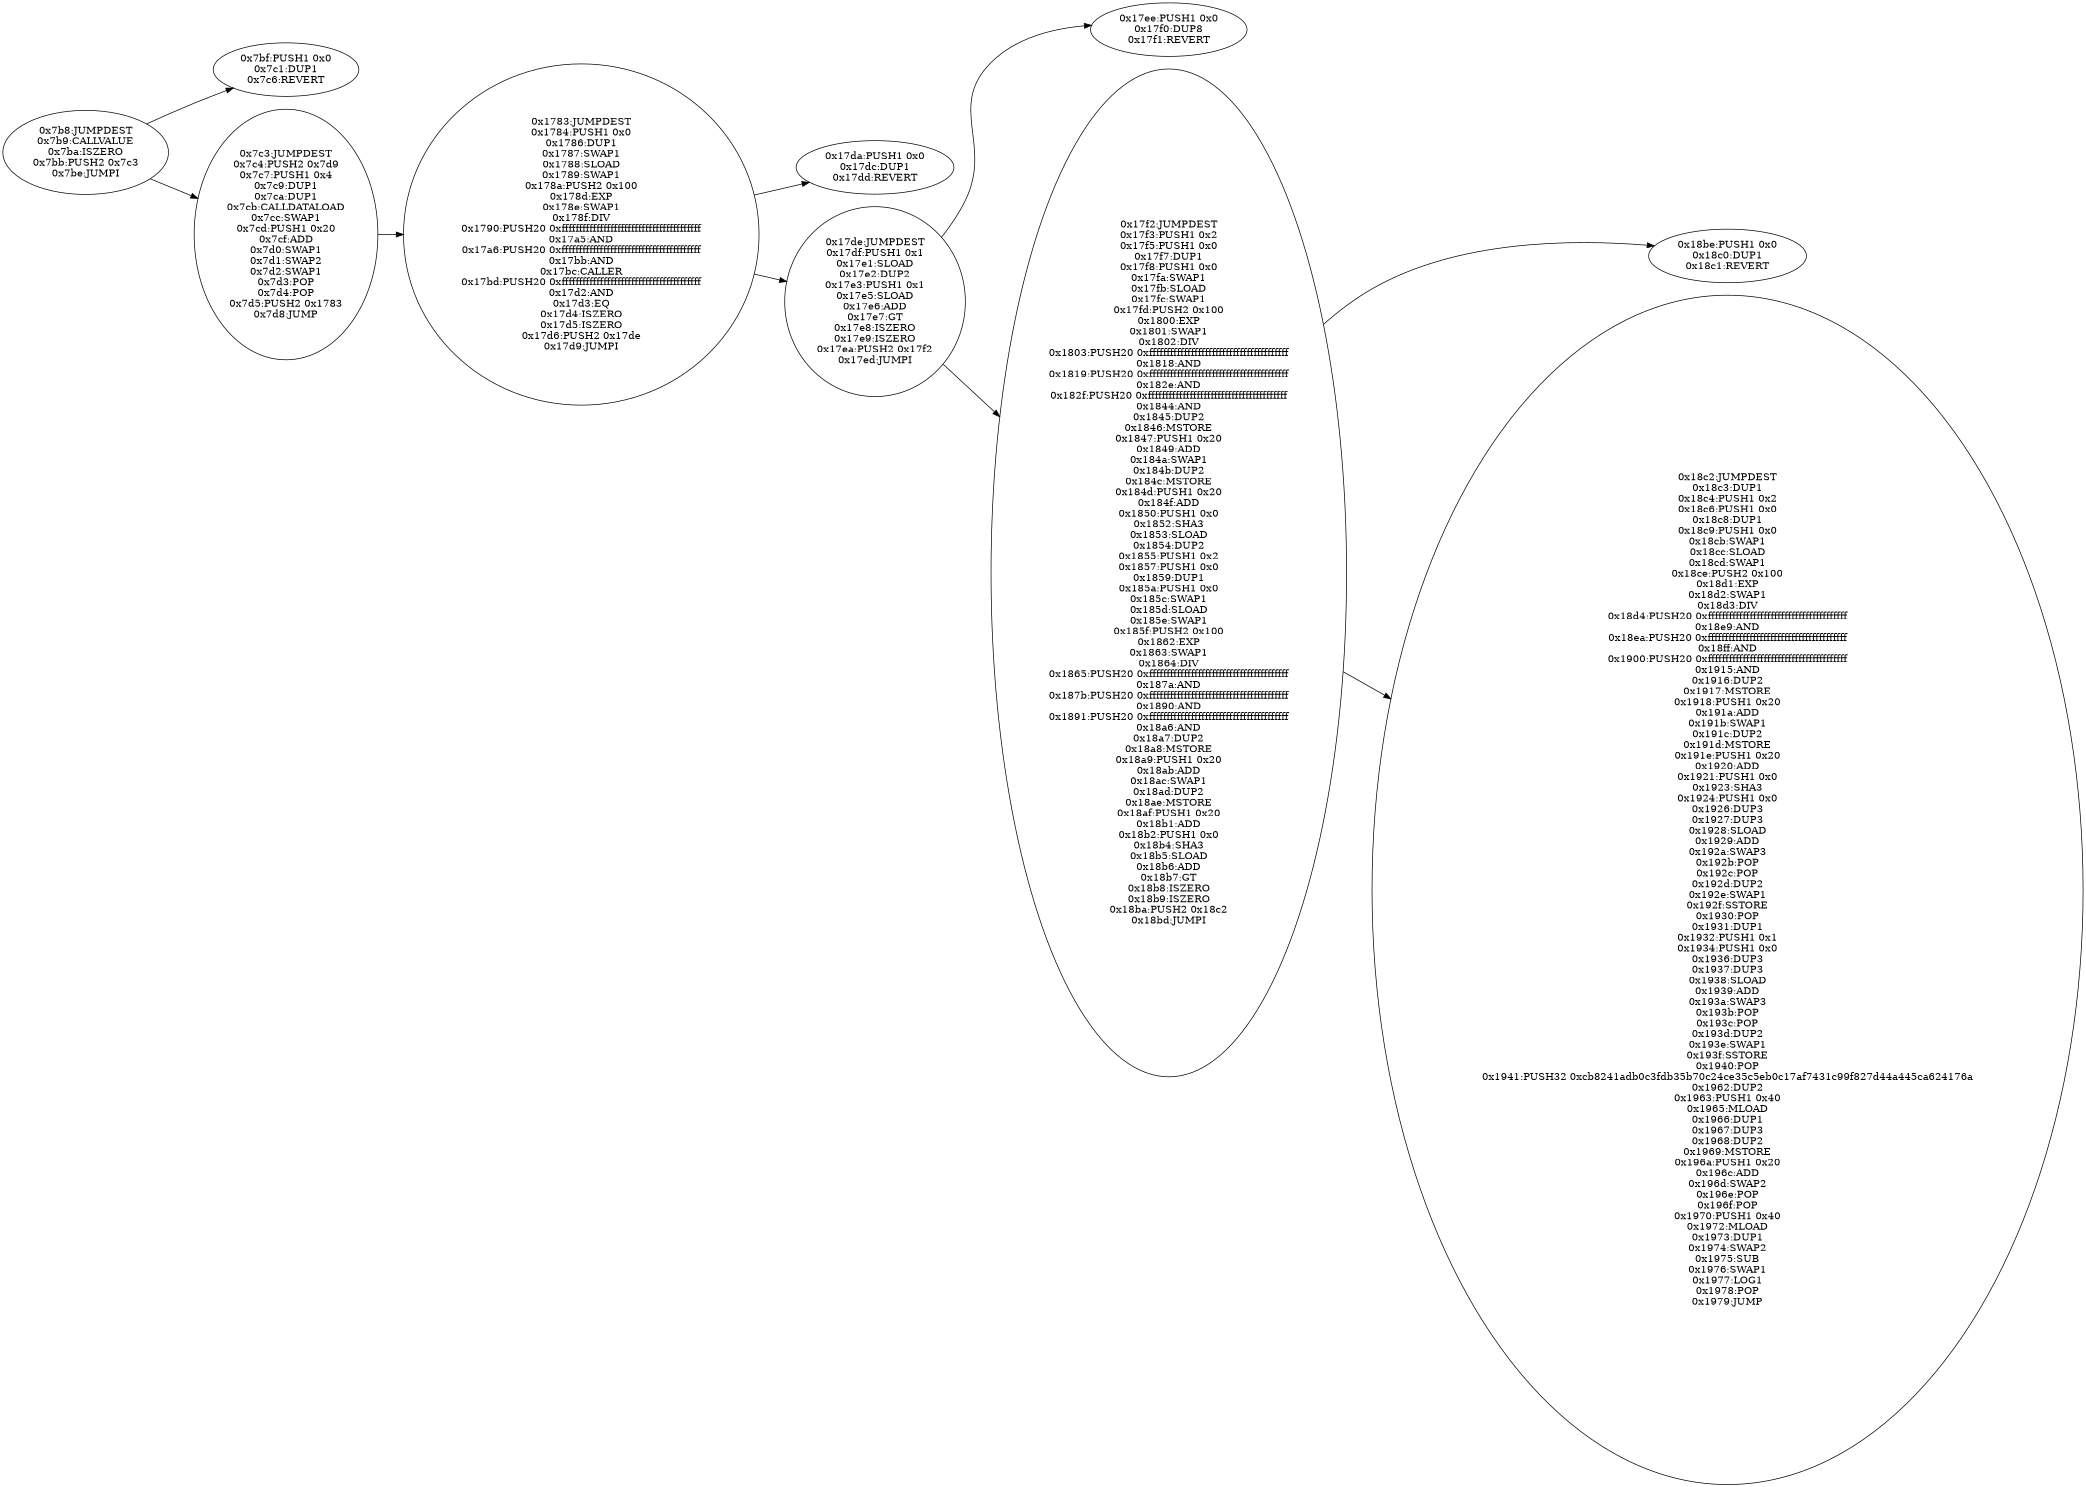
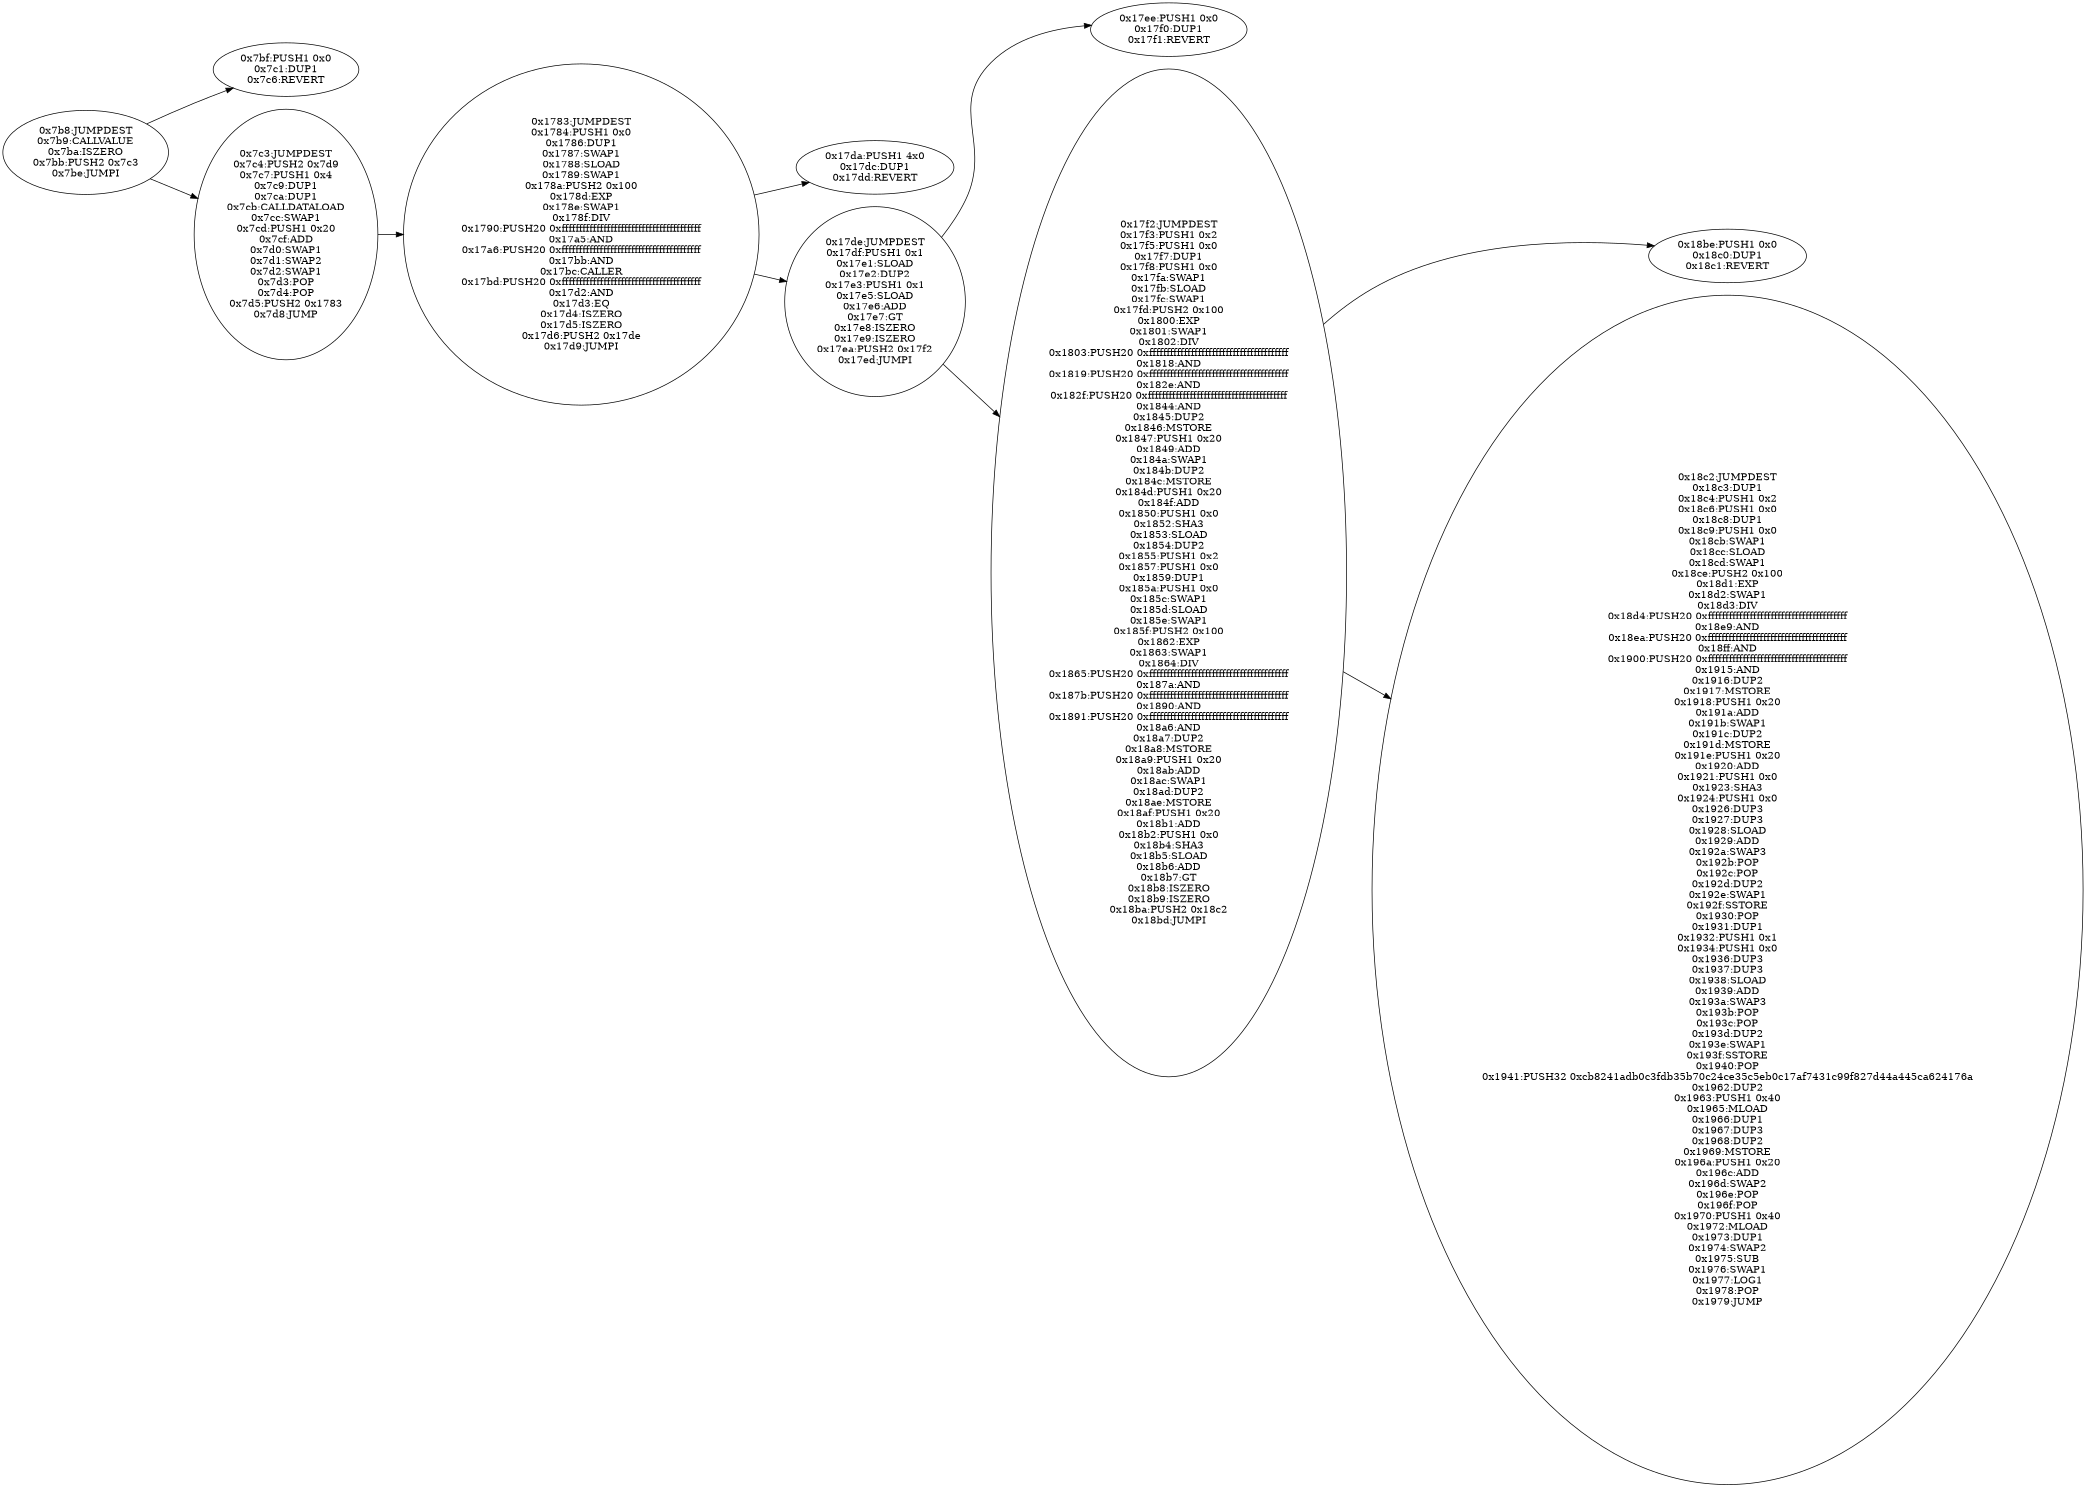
  digraph {
    fontname="DejaVu Serif"
    rankdir=LR
    node [fontname="DejaVu Serif"]
    edge [fontname="DejaVu Serif"]
    n1 [label="0x7b8:JUMPDEST\n0x7b9:CALLVALUE\n0x7ba:ISZERO\n0x7bb:PUSH2 0x7c3\n0x7be:JUMPI"]
    n2 [label="0x7bf:PUSH1 0x0\n0x7c1:DUP1\n0x7c6:REVERT"]
    n3 [label="0x7c3:JUMPDEST\n0x7c4:PUSH2 0x7d9\n0x7c7:PUSH1 0x4\n0x7c9:DUP1\n0x7ca:DUP1\n0x7cb:CALLDATALOAD\n0x7cc:SWAP1\n0x7cd:PUSH1 0x20\n0x7cf:ADD\n0x7d0:SWAP1\n0x7d1:SWAP2\n0x7d2:SWAP1\n0x7d3:POP\n0x7d4:POP\n0x7d5:PUSH2 0x1783\n0x7d8:JUMP"]
    n4 [label="0x1783:JUMPDEST\n0x1784:PUSH1 0x0\n0x1786:DUP1\n0x1787:SWAP1\n0x1788:SLOAD\n0x1789:SWAP1\n0x178a:PUSH2 0x100\n0x178d:EXP\n0x178e:SWAP1\n0x178f:DIV\n0x1790:PUSH20 0xffffffffffffffffffffffffffffffffffffffff\n0x17a5:AND\n0x17a6:PUSH20 0xffffffffffffffffffffffffffffffffffffffff\n0x17bb:AND\n0x17bc:CALLER\n0x17bd:PUSH20 0xffffffffffffffffffffffffffffffffffffffff\n0x17d2:AND\n0x17d3:EQ\n0x17d4:ISZERO\n0x17d5:ISZERO\n0x17d6:PUSH2 0x17de\n0x17d9:JUMPI"]
-   n5 [label="0x17da:PUSH1 0x0\n0x17dc:DUP1\n0x17dd:REVERT"]
+   n5 [label="0x17da:PUSH1 4x0\n0x17dc:DUP1\n0x17dd:REVERT"]
    n6 [label="0x17de:JUMPDEST\n0x17df:PUSH1 0x1\n0x17e1:SLOAD\n0x17e2:DUP2\n0x17e3:PUSH1 0x1\n0x17e5:SLOAD\n0x17e6:ADD\n0x17e7:GT\n0x17e8:ISZERO\n0x17e9:ISZERO\n0x17ea:PUSH2 0x17f2\n0x17ed:JUMPI"]
-   n7 [label="0x17ee:PUSH1 0x0\n0x17f0:DUP8\n0x17f1:REVERT"]
+   n7 [label="0x17ee:PUSH1 0x0\n0x17f0:DUP1\n0x17f1:REVERT"]
    n8 [label="0x17f2:JUMPDEST\n0x17f3:PUSH1 0x2\n0x17f5:PUSH1 0x0\n0x17f7:DUP1\n0x17f8:PUSH1 0x0\n0x17fa:SWAP1\n0x17fb:SLOAD\n0x17fc:SWAP1\n0x17fd:PUSH2 0x100\n0x1800:EXP\n0x1801:SWAP1\n0x1802:DIV\n0x1803:PUSH20 0xffffffffffffffffffffffffffffffffffffffff\n0x1818:AND\n0x1819:PUSH20 0xffffffffffffffffffffffffffffffffffffffff\n0x182e:AND\n0x182f:PUSH20 0xffffffffffffffffffffffffffffffffffffffff\n0x1844:AND\n0x1845:DUP2\n0x1846:MSTORE\n0x1847:PUSH1 0x20\n0x1849:ADD\n0x184a:SWAP1\n0x184b:DUP2\n0x184c:MSTORE\n0x184d:PUSH1 0x20\n0x184f:ADD\n0x1850:PUSH1 0x0\n0x1852:SHA3\n0x1853:SLOAD\n0x1854:DUP2\n0x1855:PUSH1 0x2\n0x1857:PUSH1 0x0\n0x1859:DUP1\n0x185a:PUSH1 0x0\n0x185c:SWAP1\n0x185d:SLOAD\n0x185e:SWAP1\n0x185f:PUSH2 0x100\n0x1862:EXP\n0x1863:SWAP1\n0x1864:DIV\n0x1865:PUSH20 0xffffffffffffffffffffffffffffffffffffffff\n0x187a:AND\n0x187b:PUSH20 0xffffffffffffffffffffffffffffffffffffffff\n0x1890:AND\n0x1891:PUSH20 0xffffffffffffffffffffffffffffffffffffffff\n0x18a6:AND\n0x18a7:DUP2\n0x18a8:MSTORE\n0x18a9:PUSH1 0x20\n0x18ab:ADD\n0x18ac:SWAP1\n0x18ad:DUP2\n0x18ae:MSTORE\n0x18af:PUSH1 0x20\n0x18b1:ADD\n0x18b2:PUSH1 0x0\n0x18b4:SHA3\n0x18b5:SLOAD\n0x18b6:ADD\n0x18b7:GT\n0x18b8:ISZERO\n0x18b9:ISZERO\n0x18ba:PUSH2 0x18c2\n0x18bd:JUMPI"]
    n9 [label="0x18be:PUSH1 0x0\n0x18c0:DUP1\n0x18c1:REVERT"]
    n10 [label="0x18c2:JUMPDEST\n0x18c3:DUP1\n0x18c4:PUSH1 0x2\n0x18c6:PUSH1 0x0\n0x18c8:DUP1\n0x18c9:PUSH1 0x0\n0x18cb:SWAP1\n0x18cc:SLOAD\n0x18cd:SWAP1\n0x18ce:PUSH2 0x100\n0x18d1:EXP\n0x18d2:SWAP1\n0x18d3:DIV\n0x18d4:PUSH20 0xffffffffffffffffffffffffffffffffffffffff\n0x18e9:AND\n0x18ea:PUSH20 0xffffffffffffffffffffffffffffffffffffffff\n0x18ff:AND\n0x1900:PUSH20 0xffffffffffffffffffffffffffffffffffffffff\n0x1915:AND\n0x1916:DUP2\n0x1917:MSTORE\n0x1918:PUSH1 0x20\n0x191a:ADD\n0x191b:SWAP1\n0x191c:DUP2\n0x191d:MSTORE\n0x191e:PUSH1 0x20\n0x1920:ADD\n0x1921:PUSH1 0x0\n0x1923:SHA3\n0x1924:PUSH1 0x0\n0x1926:DUP3\n0x1927:DUP3\n0x1928:SLOAD\n0x1929:ADD\n0x192a:SWAP3\n0x192b:POP\n0x192c:POP\n0x192d:DUP2\n0x192e:SWAP1\n0x192f:SSTORE\n0x1930:POP\n0x1931:DUP1\n0x1932:PUSH1 0x1\n0x1934:PUSH1 0x0\n0x1936:DUP3\n0x1937:DUP3\n0x1938:SLOAD\n0x1939:ADD\n0x193a:SWAP3\n0x193b:POP\n0x193c:POP\n0x193d:DUP2\n0x193e:SWAP1\n0x193f:SSTORE\n0x1940:POP\n0x1941:PUSH32 0xcb8241adb0c3fdb35b70c24ce35c5eb0c17af7431c99f827d44a445ca624176a\n0x1962:DUP2\n0x1963:PUSH1 0x40\n0x1965:MLOAD\n0x1966:DUP1\n0x1967:DUP3\n0x1968:DUP2\n0x1969:MSTORE\n0x196a:PUSH1 0x20\n0x196c:ADD\n0x196d:SWAP2\n0x196e:POP\n0x196f:POP\n0x1970:PUSH1 0x40\n0x1972:MLOAD\n0x1973:DUP1\n0x1974:SWAP2\n0x1975:SUB\n0x1976:SWAP1\n0x1977:LOG1\n0x1978:POP\n0x1979:JUMP"]
    n1 -> n2
    n1 -> n3
    n3 -> n4
    n4 -> n5
    n4 -> n6
    n6 -> n7
    n6 -> n8
    n8 -> n9
    n8 -> n10
  }
